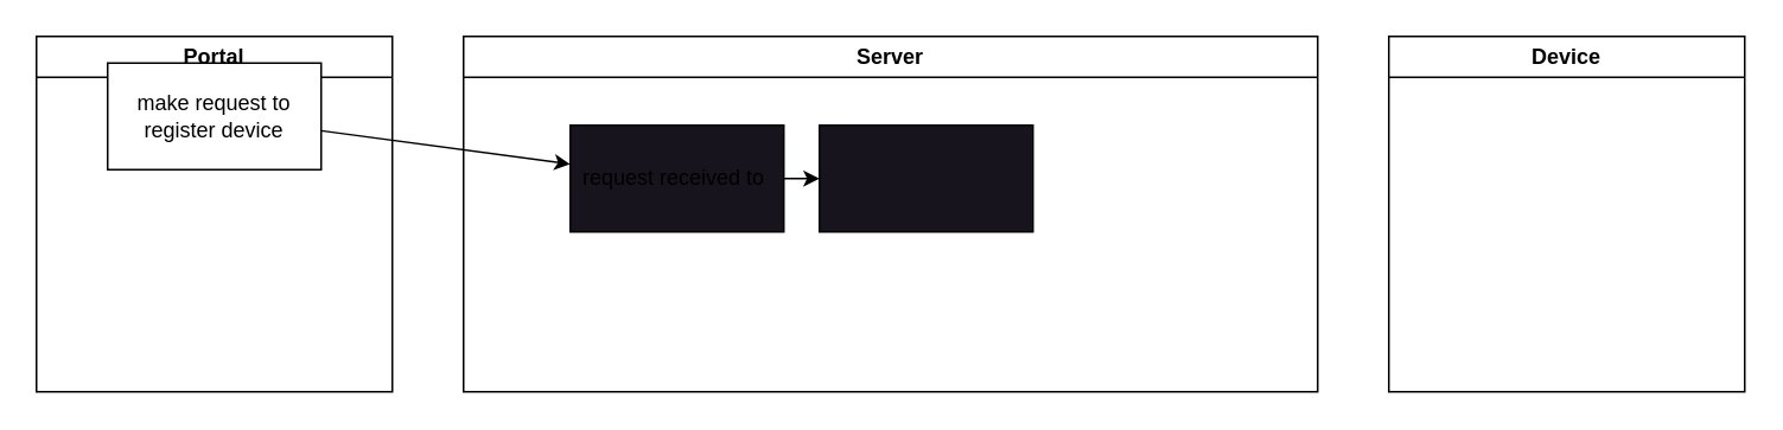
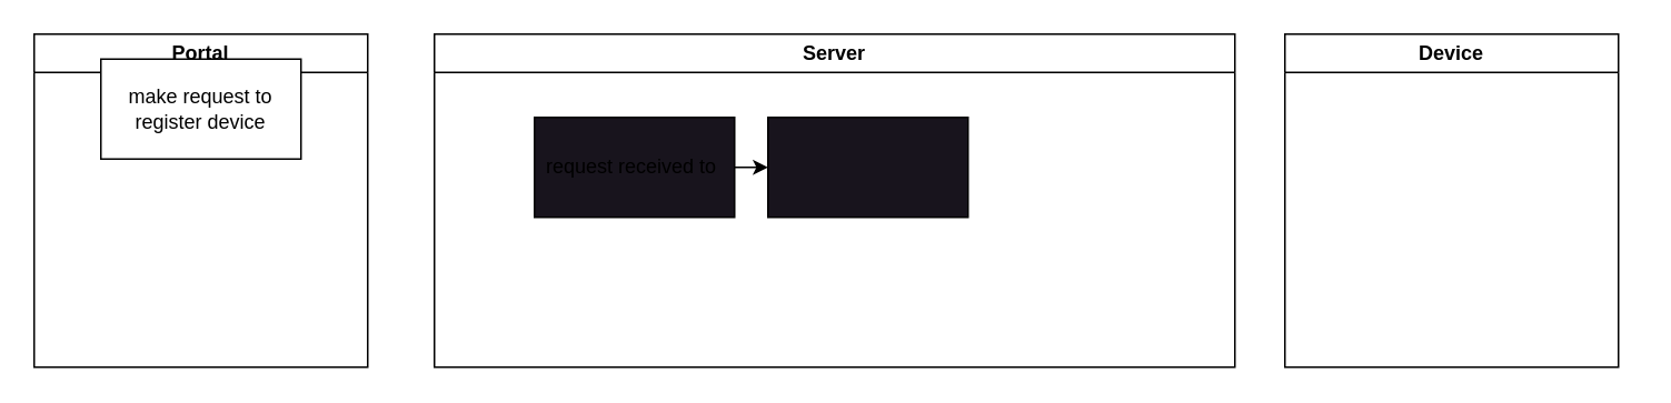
  <mxCell id="0" />
  <mxCell id="1" parent="0" />
  <mxCell id="2" value="Portal" style="swimlane;whiteSpace=wrap;html=1;" vertex="1" parent="1"><mxGeometry x="20" y="20" width="200" height="200" as="geometry" /></mxCell>
  <mxCell id="3" value="make request to register device" style="rounded=0;whiteSpace=wrap;html=1;" vertex="1" parent="2"><mxGeometry x="40" y="15" width="120" height="60" as="geometry" /></mxCell>
  <mxCell id="4" value="Server" style="swimlane;whiteSpace=wrap;html=1;" vertex="1" parent="1"><mxGeometry x="260" y="20" width="480" height="200" as="geometry" /></mxCell>
  <mxCell id="5" value="" style="edgeStyle=none;html=1;" edge="1" parent="4" source="6" target="7"><mxGeometry relative="1" as="geometry" /></mxCell>
  <mxCell id="6" value="request received to&amp;nbsp;" style="whiteSpace=wrap;html=1;fillColor=rgb(24, 20, 29);rounded=0;" vertex="1" parent="4"><mxGeometry x="60" y="50" width="120" height="60" as="geometry" /></mxCell>
  <mxCell id="7" value="" style="whiteSpace=wrap;html=1;fillColor=rgb(24, 20, 29);rounded=0;" vertex="1" parent="4"><mxGeometry x="200" y="50" width="120" height="60" as="geometry" /></mxCell>
- <mxCell id="8" value="Device" style="swimlane;whiteSpace=wrap;html=1;" vertex="1" parent="1"><mxGeometry x="780" y="20" width="200" height="200" as="geometry" /></mxCell>
- <mxCell id="9" value="" style="edgeStyle=none;html=1;" edge="1" parent="1" source="3" target="6"><mxGeometry relative="1" as="geometry" /></mxCell>
+ <mxCell id="8" value="Device" style="swimlane;whiteSpace=wrap;html=1;" vertex="1" parent="1"><mxGeometry x="770" y="20" width="200" height="200" as="geometry" /></mxCell>
